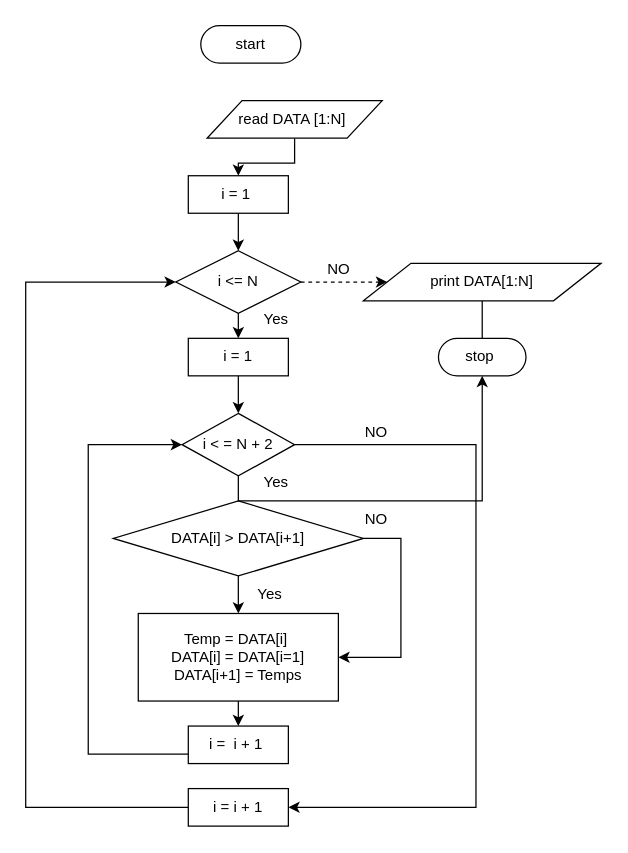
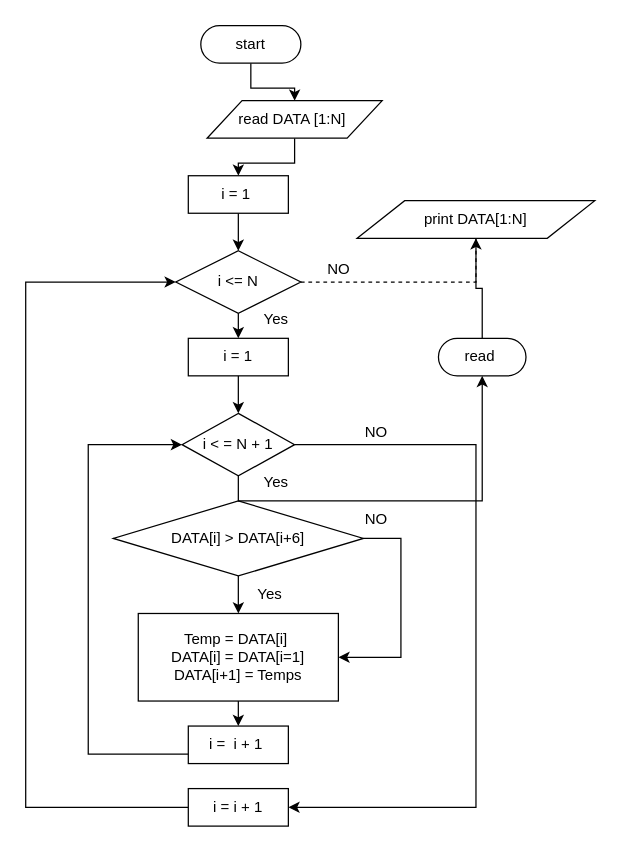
  <mxCell id="0" />
  <mxCell id="1" parent="0" />
+ <mxCell id="2" style="edgeStyle=orthogonalEdgeStyle;rounded=0;orthogonalLoop=1;jettySize=auto;html=1;exitX=0.5;exitY=0.5;exitDx=0;exitDy=15;exitPerimeter=0;entryX=0.5;entryY=0;entryDx=0;entryDy=0;" edge="1" parent="1" source="3" target="5"><mxGeometry relative="1" as="geometry" /></mxCell>
  <mxCell id="3" value="start" style="html=1;dashed=0;whiteSpace=wrap;shape=mxgraph.dfd.start" vertex="1" parent="1"><mxGeometry x="160" y="20" width="80" height="30" as="geometry" /></mxCell>
  <mxCell id="4" style="edgeStyle=orthogonalEdgeStyle;rounded=0;orthogonalLoop=1;jettySize=auto;html=1;exitX=0.5;exitY=1;exitDx=0;exitDy=0;entryX=0.5;entryY=0;entryDx=0;entryDy=0;" edge="1" parent="1" source="5" target="7"><mxGeometry relative="1" as="geometry" /></mxCell>
  <mxCell id="5" value="read DATA [1:N]&amp;nbsp;" style="shape=parallelogram;perimeter=parallelogramPerimeter;whiteSpace=wrap;html=1;dashed=0;" vertex="1" parent="1"><mxGeometry x="165" y="80" width="140" height="30" as="geometry" /></mxCell>
  <mxCell id="6" style="edgeStyle=orthogonalEdgeStyle;rounded=0;orthogonalLoop=1;jettySize=auto;html=1;entryX=0.5;entryY=0;entryDx=0;entryDy=0;" edge="1" parent="1" source="7" target="10"><mxGeometry relative="1" as="geometry" /></mxCell>
  <mxCell id="7" value="i = 1&amp;nbsp;" style="html=1;dashed=0;whiteSpace=wrap;" vertex="1" parent="1"><mxGeometry x="150" y="140" width="80" height="30" as="geometry" /></mxCell>
  <mxCell id="8" style="edgeStyle=orthogonalEdgeStyle;rounded=0;orthogonalLoop=1;jettySize=auto;html=1;exitX=0.5;exitY=1;exitDx=0;exitDy=0;entryX=0.5;entryY=0;entryDx=0;entryDy=0;" edge="1" parent="1" source="10" target="25"><mxGeometry relative="1" as="geometry" /></mxCell>
  <mxCell id="9" style="edgeStyle=orthogonalEdgeStyle;rounded=0;orthogonalLoop=1;jettySize=auto;html=1;exitX=1;exitY=0.5;exitDx=0;exitDy=0;dashed=1;" edge="1" parent="1" source="10" target="27"><mxGeometry relative="1" as="geometry" /></mxCell>
  <mxCell id="10" value="i &amp;lt;= N" style="shape=rhombus;html=1;dashed=0;whiteSpace=wrap;perimeter=rhombusPerimeter;" vertex="1" parent="1"><mxGeometry x="140" y="200" width="100" height="50" as="geometry" /></mxCell>
  <mxCell id="11" style="edgeStyle=orthogonalEdgeStyle;rounded=0;orthogonalLoop=1;jettySize=auto;html=1;exitX=0.5;exitY=1;exitDx=0;exitDy=0;entryX=0.5;entryY=0;entryDx=0;entryDy=0;" edge="1" parent="1" source="13" target="15"><mxGeometry relative="1" as="geometry" /></mxCell>
  <mxCell id="12" style="edgeStyle=orthogonalEdgeStyle;rounded=0;orthogonalLoop=1;jettySize=auto;html=1;exitX=1;exitY=0.5;exitDx=0;exitDy=0;entryX=1;entryY=0.5;entryDx=0;entryDy=0;" edge="1" parent="1" source="13" target="15"><mxGeometry relative="1" as="geometry"><Array as="points"><mxPoint x="320" y="430" /><mxPoint x="320" y="525" /></Array></mxGeometry></mxCell>
- <mxCell id="13" value="DATA[i] &amp;gt; DATA[i+1]" style="shape=rhombus;html=1;dashed=0;whiteSpace=wrap;perimeter=rhombusPerimeter;" vertex="1" parent="1"><mxGeometry x="90" y="400" width="200" height="60" as="geometry" /></mxCell>
+ <mxCell id="13" value="DATA[i] &amp;gt; DATA[i+6]" style="shape=rhombus;html=1;dashed=0;whiteSpace=wrap;perimeter=rhombusPerimeter;" vertex="1" parent="1"><mxGeometry x="90" y="400" width="200" height="60" as="geometry" /></mxCell>
  <mxCell id="14" style="edgeStyle=orthogonalEdgeStyle;rounded=0;orthogonalLoop=1;jettySize=auto;html=1;exitX=0.5;exitY=1;exitDx=0;exitDy=0;entryX=0.5;entryY=0;entryDx=0;entryDy=0;" edge="1" parent="1" source="15" target="17"><mxGeometry relative="1" as="geometry" /></mxCell>
  <mxCell id="15" value="Temp = DATA[i]&amp;nbsp;&lt;br&gt;DATA[i] = DATA[i=1]&lt;br&gt;DATA[i+1] = Temps" style="html=1;dashed=0;whiteSpace=wrap;" vertex="1" parent="1"><mxGeometry x="110" y="490" width="160" height="70" as="geometry" /></mxCell>
  <mxCell id="16" style="edgeStyle=orthogonalEdgeStyle;rounded=0;orthogonalLoop=1;jettySize=auto;html=1;exitX=0;exitY=0.75;exitDx=0;exitDy=0;entryX=0;entryY=0.5;entryDx=0;entryDy=0;" edge="1" parent="1" source="17" target="23"><mxGeometry relative="1" as="geometry"><Array as="points"><mxPoint x="70" y="603" /><mxPoint x="70" y="355" /></Array></mxGeometry></mxCell>
  <mxCell id="17" value="i =&amp;nbsp; i + 1&amp;nbsp;" style="html=1;dashed=0;whiteSpace=wrap;" vertex="1" parent="1"><mxGeometry x="150" y="580" width="80" height="30" as="geometry" /></mxCell>
  <mxCell id="18" style="edgeStyle=orthogonalEdgeStyle;rounded=0;orthogonalLoop=1;jettySize=auto;html=1;exitX=0.5;exitY=1;exitDx=0;exitDy=0;" edge="1" parent="1" source="17" target="17"><mxGeometry relative="1" as="geometry" /></mxCell>
  <mxCell id="19" style="edgeStyle=orthogonalEdgeStyle;rounded=0;orthogonalLoop=1;jettySize=auto;html=1;exitX=0;exitY=0.5;exitDx=0;exitDy=0;entryX=0;entryY=0.5;entryDx=0;entryDy=0;" edge="1" parent="1" source="20" target="10"><mxGeometry relative="1" as="geometry"><Array as="points"><mxPoint x="20" y="645" /><mxPoint x="20" y="225" /></Array></mxGeometry></mxCell>
  <mxCell id="20" value="i = i + 1" style="html=1;dashed=0;whiteSpace=wrap;" vertex="1" parent="1"><mxGeometry x="150" y="630" width="80" height="30" as="geometry" /></mxCell>
  <mxCell id="21" style="edgeStyle=orthogonalEdgeStyle;rounded=0;orthogonalLoop=1;jettySize=auto;html=1;exitX=0.5;exitY=1;exitDx=0;exitDy=0;" edge="1" parent="1" source="23" target="28"><mxGeometry relative="1" as="geometry" /></mxCell>
  <mxCell id="22" style="edgeStyle=orthogonalEdgeStyle;rounded=0;orthogonalLoop=1;jettySize=auto;html=1;exitX=1;exitY=0.5;exitDx=0;exitDy=0;entryX=1;entryY=0.5;entryDx=0;entryDy=0;" edge="1" parent="1" source="23" target="20"><mxGeometry relative="1" as="geometry"><Array as="points"><mxPoint x="380" y="355" /><mxPoint x="380" y="645" /></Array></mxGeometry></mxCell>
- <mxCell id="23" value="i &amp;lt; = N + 2" style="shape=rhombus;html=1;dashed=0;whiteSpace=wrap;perimeter=rhombusPerimeter;" vertex="1" parent="1"><mxGeometry x="145" y="330" width="90" height="50" as="geometry" /></mxCell>
+ <mxCell id="23" value="i &amp;lt; = N + 1" style="shape=rhombus;html=1;dashed=0;whiteSpace=wrap;perimeter=rhombusPerimeter;" vertex="1" parent="1"><mxGeometry x="145" y="330" width="90" height="50" as="geometry" /></mxCell>
  <mxCell id="24" style="edgeStyle=orthogonalEdgeStyle;rounded=0;orthogonalLoop=1;jettySize=auto;html=1;exitX=0.5;exitY=1;exitDx=0;exitDy=0;entryX=0.5;entryY=0;entryDx=0;entryDy=0;" edge="1" parent="1" source="25" target="23"><mxGeometry relative="1" as="geometry" /></mxCell>
  <mxCell id="25" value="i = 1" style="html=1;dashed=0;whiteSpace=wrap;" vertex="1" parent="1"><mxGeometry x="150" y="270" width="80" height="30" as="geometry" /></mxCell>
  <mxCell id="26" style="edgeStyle=orthogonalEdgeStyle;rounded=0;orthogonalLoop=1;jettySize=auto;html=1;exitX=0.5;exitY=1;exitDx=0;exitDy=0;endArrow=none;" edge="1" parent="1" source="27" target="28"><mxGeometry relative="1" as="geometry"><mxPoint x="385" y="270" as="targetPoint" /></mxGeometry></mxCell>
- <mxCell id="27" value="print DATA[1:N]" style="shape=parallelogram;perimeter=parallelogramPerimeter;whiteSpace=wrap;html=1;dashed=0;" vertex="1" parent="1"><mxGeometry x="290" y="210" width="190" height="30" as="geometry" /></mxCell>
- <mxCell id="28" value="stop&amp;nbsp;" style="html=1;dashed=0;whiteSpace=wrap;shape=mxgraph.dfd.start" vertex="1" parent="1"><mxGeometry x="350" y="270" width="70" height="30" as="geometry" /></mxCell>
+ <mxCell id="27" value="print DATA[1:N]" style="shape=parallelogram;perimeter=parallelogramPerimeter;whiteSpace=wrap;html=1;dashed=0;" vertex="1" parent="1"><mxGeometry x="285" y="160" width="190" height="30" as="geometry" /></mxCell>
+ <mxCell id="28" value="read&amp;nbsp;" style="html=1;dashed=0;whiteSpace=wrap;shape=mxgraph.dfd.start" vertex="1" parent="1"><mxGeometry x="350" y="270" width="70" height="30" as="geometry" /></mxCell>
  <mxCell id="29" value="NO" style="text;html=1;align=center;verticalAlign=middle;resizable=0;points=[];autosize=1;strokeColor=none;fillColor=none;" vertex="1" parent="1"><mxGeometry x="280" y="400" width="40" height="30" as="geometry" /></mxCell>
  <mxCell id="30" value="NO" style="text;html=1;align=center;verticalAlign=middle;resizable=0;points=[];autosize=1;strokeColor=none;fillColor=none;" vertex="1" parent="1"><mxGeometry x="280" y="330" width="40" height="30" as="geometry" /></mxCell>
  <mxCell id="31" value="NO" style="text;html=1;align=center;verticalAlign=middle;resizable=0;points=[];autosize=1;strokeColor=none;fillColor=none;" vertex="1" parent="1"><mxGeometry x="250" y="200" width="40" height="30" as="geometry" /></mxCell>
  <mxCell id="32" value="Yes" style="text;html=1;align=center;verticalAlign=middle;resizable=0;points=[];autosize=1;strokeColor=none;fillColor=none;" vertex="1" parent="1"><mxGeometry x="200" y="240" width="40" height="30" as="geometry" /></mxCell>
  <mxCell id="33" value="Yes" style="text;html=1;align=center;verticalAlign=middle;resizable=0;points=[];autosize=1;strokeColor=none;fillColor=none;" vertex="1" parent="1"><mxGeometry x="200" y="370" width="40" height="30" as="geometry" /></mxCell>
  <mxCell id="34" value="Yes" style="text;html=1;align=center;verticalAlign=middle;resizable=0;points=[];autosize=1;strokeColor=none;fillColor=none;" vertex="1" parent="1"><mxGeometry x="195" y="460" width="40" height="30" as="geometry" /></mxCell>
